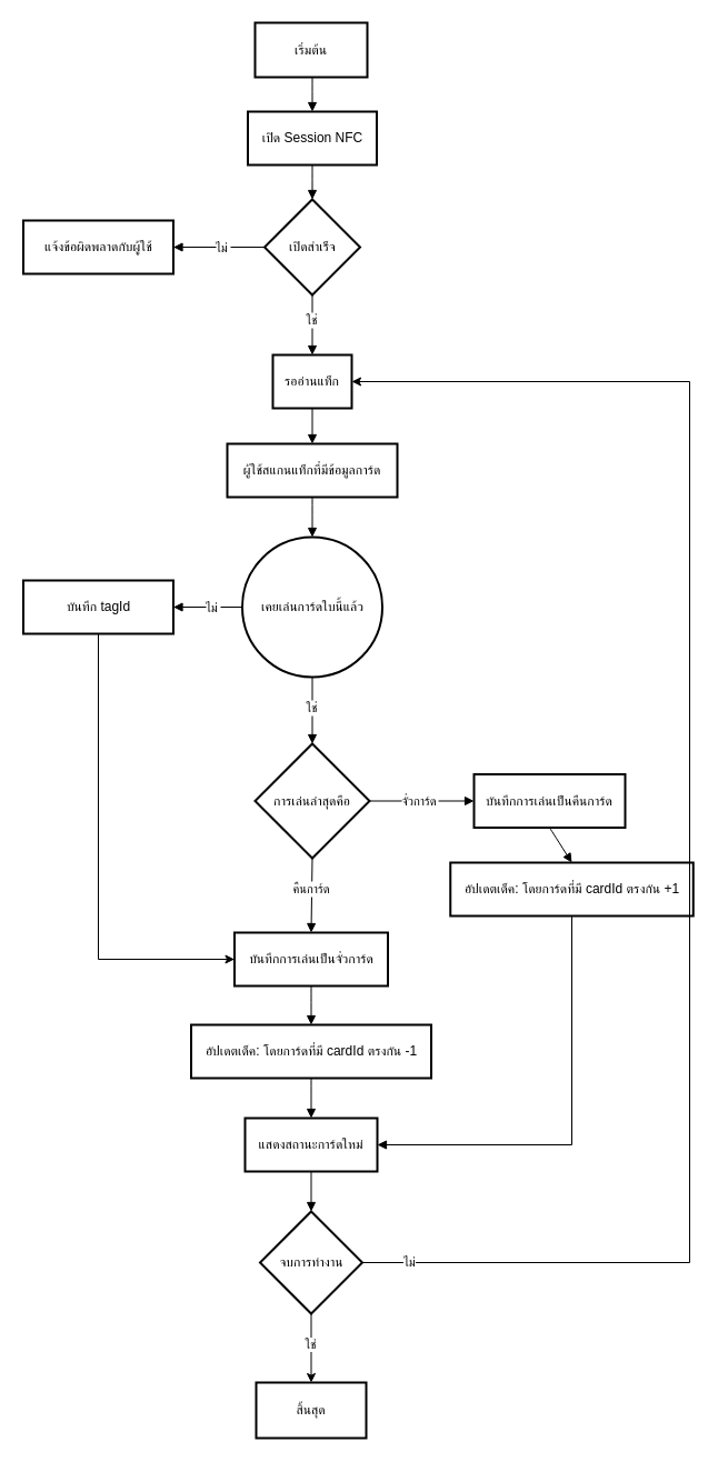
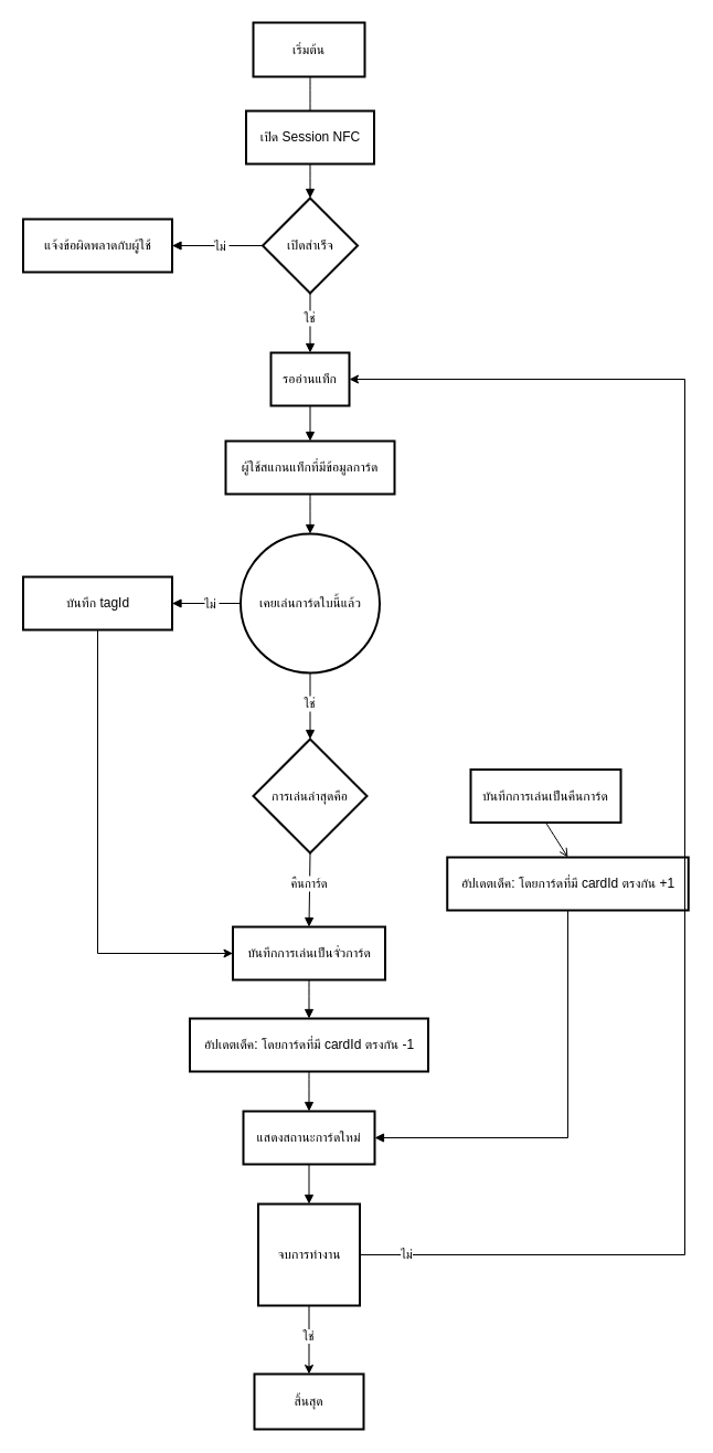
  <mxCell id="0" />
  <mxCell id="1" parent="0" />
  <mxCell id="2" value="เริ่มต้น" style="whiteSpace=wrap;strokeWidth=2;fillColor=none;" parent="1" vertex="1"><mxGeometry x="229" y="20" width="101" height="49" as="geometry" /></mxCell>
  <mxCell id="3" value="เปิด Session NFC" style="whiteSpace=wrap;strokeWidth=2;fillColor=none;" parent="1" vertex="1"><mxGeometry x="222.5" y="100" width="116" height="48" as="geometry" /></mxCell>
  <mxCell id="4" value="เปิดสำเร็จ" style="rhombus;strokeWidth=2;whiteSpace=wrap;fillColor=none;" parent="1" vertex="1"><mxGeometry x="237.5" y="179" width="86" height="86" as="geometry" /></mxCell>
  <mxCell id="5" value="รออ่านแท็ก" style="whiteSpace=wrap;strokeWidth=2;fillColor=none;" parent="1" vertex="1"><mxGeometry x="245" y="319" width="71" height="48" as="geometry" /></mxCell>
  <mxCell id="6" value="ผู้ใช้สแกนแท็กที่มีข้อมูลการ์ด" style="whiteSpace=wrap;strokeWidth=2;fillColor=none;" parent="1" vertex="1"><mxGeometry x="204" y="399" width="153" height="48" as="geometry" /></mxCell>
  <mxCell id="7" value="เคยเล่นการ์ดใบนี้แล้ว" style="ellipse;strokeWidth=2;whiteSpace=wrap;fillColor=none;" parent="1" vertex="1"><mxGeometry x="217.5" y="483" width="126" height="126" as="geometry" /></mxCell>
  <mxCell id="8" value="บันทึก tagId" style="whiteSpace=wrap;strokeWidth=2;fillColor=none;" parent="1" vertex="1"><mxGeometry x="20.5" y="522" width="135" height="48" as="geometry" /></mxCell>
  <mxCell id="9" value="แสดงสถานะการ์ดใหม่" style="whiteSpace=wrap;strokeWidth=2;fillColor=none;" parent="1" vertex="1"><mxGeometry x="220" y="1006" width="119" height="48" as="geometry" /></mxCell>
  <mxCell id="10" value="การเล่นล่าสุดคือ" style="rhombus;strokeWidth=2;whiteSpace=wrap;fillColor=none;" parent="1" vertex="1"><mxGeometry x="229" y="669" width="103" height="103" as="geometry" /></mxCell>
  <mxCell id="11" value="บันทึกการเล่นเป็นจั่วการ์ด" style="whiteSpace=wrap;strokeWidth=2;fillColor=none;" parent="1" vertex="1"><mxGeometry x="210.5" y="839" width="138" height="48" as="geometry" /></mxCell>
  <mxCell id="12" value="อัปเดตเด็ค: โดยการ์ดที่มี cardId ตรงกัน -1" style="whiteSpace=wrap;strokeWidth=2;fillColor=none;" parent="1" vertex="1"><mxGeometry x="171.5" y="922" width="216" height="48" as="geometry" /></mxCell>
  <mxCell id="13" value="บันทึกการเล่นเป็นคืนการ์ด" style="whiteSpace=wrap;strokeWidth=2;fillColor=none;" parent="1" vertex="1"><mxGeometry x="426" y="696.5" width="136" height="48" as="geometry" /></mxCell>
  <mxCell id="14" value="อัปเดตเด็ค: โดยการ์ดที่มี cardId ตรงกัน +1" style="whiteSpace=wrap;strokeWidth=2;fillColor=none;" parent="1" vertex="1"><mxGeometry x="404.75" y="776" width="218.5" height="48" as="geometry" /></mxCell>
  <mxCell id="15" value="สิ้นสุด" style="whiteSpace=wrap;strokeWidth=2;fillColor=none;" parent="1" vertex="1"><mxGeometry x="230" y="1244" width="99" height="50" as="geometry" /></mxCell>
- <mxCell id="16" value="" style="curved=1;startArrow=none;endArrow=block;exitX=0.51;exitY=1;entryX=0.5;entryY=0;rounded=0;" parent="1" source="2" target="3" edge="1"><mxGeometry relative="1" as="geometry"><Array as="points" /></mxGeometry></mxCell>
+ <mxCell id="16" value="" style="curved=1;startArrow=none;endArrow=none;exitX=0.51;exitY=1;entryX=0.5;entryY=0;rounded=0;" parent="1" source="2" target="3" edge="1"><mxGeometry relative="1" as="geometry"><Array as="points" /></mxGeometry></mxCell>
  <mxCell id="17" value="" style="curved=1;startArrow=none;endArrow=block;exitX=0.5;exitY=1.01;entryX=0.5;entryY=0;rounded=0;" parent="1" source="3" target="4" edge="1"><mxGeometry relative="1" as="geometry"><Array as="points" /></mxGeometry></mxCell>
  <mxCell id="18" value="ไม่" style="startArrow=none;endArrow=block;entryX=1;entryY=0.5;rounded=0;exitX=0;exitY=0.5;exitDx=0;exitDy=0;entryDx=0;entryDy=0;" parent="1" source="4" target="34" edge="1"><mxGeometry x="-0.063" relative="1" as="geometry"><mxPoint x="629.5" y="216" as="sourcePoint" /><mxPoint x="156" y="499" as="targetPoint" /><mxPoint as="offset" /></mxGeometry></mxCell>
  <mxCell id="19" value="ใช่" style="startArrow=none;endArrow=block;exitX=0.5;exitY=1;entryX=0.5;entryY=0.01;rounded=0;exitDx=0;exitDy=0;" parent="1" source="4" target="5" edge="1"><mxGeometry x="-0.175" relative="1" as="geometry"><mxPoint as="offset" /></mxGeometry></mxCell>
  <mxCell id="20" value="" style="startArrow=none;endArrow=block;exitX=0.5;exitY=1;entryX=0.5;entryY=0;rounded=0;exitDx=0;exitDy=0;" parent="1" source="5" target="6" edge="1"><mxGeometry relative="1" as="geometry" /></mxCell>
  <mxCell id="21" value="" style="curved=1;startArrow=none;endArrow=block;exitX=0.5;exitY=0.99;entryX=0.5;entryY=0;rounded=0;" parent="1" source="6" target="7" edge="1"><mxGeometry relative="1" as="geometry"><Array as="points" /></mxGeometry></mxCell>
  <mxCell id="22" value="ไม่" style="startArrow=none;endArrow=block;exitX=0;exitY=0.5;entryX=1;entryY=0.5;rounded=0;exitDx=0;exitDy=0;entryDx=0;entryDy=0;" parent="1" source="7" target="8" edge="1"><mxGeometry x="-0.113" relative="1" as="geometry"><mxPoint as="offset" /></mxGeometry></mxCell>
  <mxCell id="23" value="ใช่" style="startArrow=none;endArrow=block;exitX=0.5;exitY=1;entryX=0.5;entryY=0;rounded=0;exitDx=0;exitDy=0;" parent="1" source="7" target="10" edge="1"><mxGeometry x="-0.1" relative="1" as="geometry"><mxPoint as="offset" /></mxGeometry></mxCell>
  <mxCell id="24" value="คืนการ์ด" style="startArrow=none;endArrow=block;exitX=0.5;exitY=1;entryX=0.5;entryY=0;rounded=0;exitDx=0;exitDy=0;" parent="1" source="10" target="11" edge="1"><mxGeometry x="-0.182" relative="1" as="geometry"><mxPoint as="offset" /></mxGeometry></mxCell>
  <mxCell id="25" value="" style="curved=1;startArrow=none;endArrow=block;exitX=0.5;exitY=1;entryX=0.5;entryY=-0.01;rounded=0;" parent="1" source="11" target="12" edge="1"><mxGeometry relative="1" as="geometry"><Array as="points" /></mxGeometry></mxCell>
  <mxCell id="26" value="" style="curved=1;startArrow=none;endArrow=block;exitX=0.5;exitY=0.99;entryX=0.5;entryY=0.01;rounded=0;" parent="1" source="12" target="9" edge="1"><mxGeometry relative="1" as="geometry"><Array as="points" /></mxGeometry></mxCell>
- <mxCell id="27" value="จั่วการ์ด" style="startArrow=none;endArrow=block;exitX=1;exitY=0.5;entryX=0;entryY=0.5;rounded=0;exitDx=0;exitDy=0;entryDx=0;entryDy=0;" parent="1" source="10" target="13" edge="1"><mxGeometry x="-0.043" relative="1" as="geometry"><mxPoint as="offset" /></mxGeometry></mxCell>
- <mxCell id="28" value="" style="curved=1;startArrow=none;endArrow=block;exitX=0.5;exitY=1.01;entryX=0.5;entryY=-0.01;rounded=0;" parent="1" source="13" target="14" edge="1"><mxGeometry relative="1" as="geometry"><Array as="points" /></mxGeometry></mxCell>
+ <mxCell id="28" value="" style="curved=1;startArrow=none;endArrow=open;exitX=0.5;exitY=1.01;entryX=0.5;entryY=-0.01;rounded=0;" parent="1" source="13" target="14" edge="1"><mxGeometry relative="1" as="geometry"><Array as="points" /></mxGeometry></mxCell>
  <mxCell id="29" value="" style="startArrow=none;endArrow=block;exitX=0.5;exitY=0.99;entryX=1;entryY=0.5;rounded=0;edgeStyle=orthogonalEdgeStyle;entryDx=0;entryDy=0;" parent="1" source="14" target="9" edge="1"><mxGeometry relative="1" as="geometry" /></mxCell>
  <mxCell id="30" value="" style="startArrow=none;endArrow=block;exitX=0.5;exitY=1.02;entryX=0.5;entryY=0;rounded=0;entryDx=0;entryDy=0;" parent="1" source="9" target="33" edge="1"><mxGeometry relative="1" as="geometry"><mxPoint x="286" y="1169" as="targetPoint" /></mxGeometry></mxCell>
  <mxCell id="31" style="rounded=0;orthogonalLoop=1;jettySize=auto;html=1;entryX=0.5;entryY=0;entryDx=0;entryDy=0;exitX=0.5;exitY=1;exitDx=0;exitDy=0;" parent="1" source="33" target="15" edge="1"><mxGeometry relative="1" as="geometry" /></mxCell>
  <mxCell id="32" value="ใช่" style="edgeLabel;html=1;align=center;verticalAlign=middle;resizable=0;points=[];" parent="31" vertex="1" connectable="0"><mxGeometry x="-0.141" y="-1" relative="1" as="geometry"><mxPoint as="offset" /></mxGeometry></mxCell>
- <mxCell id="33" value="จบการทำงาน" style="rhombus;strokeWidth=2;whiteSpace=wrap;fillColor=none;" parent="1" vertex="1"><mxGeometry x="233.5" y="1090" width="92" height="92" as="geometry" /></mxCell>
+ <mxCell id="33" value="จบการทำงาน" style="strokeWidth=2;whiteSpace=wrap;fillColor=none;rounded=0;" parent="1" vertex="1"><mxGeometry x="233.5" y="1090" width="92" height="92" as="geometry" /></mxCell>
  <mxCell id="34" value="แจ้งข้อผิดพลาดกับผู้ใช้" style="whiteSpace=wrap;strokeWidth=2;fillColor=none;" parent="1" vertex="1"><mxGeometry x="20.5" y="198" width="135" height="48" as="geometry" /></mxCell>
  <mxCell id="35" value="" style="endArrow=classic;html=1;rounded=0;exitX=1;exitY=0.5;exitDx=0;exitDy=0;entryX=1;entryY=0.5;entryDx=0;entryDy=0;edgeStyle=orthogonalEdgeStyle;" parent="1" source="33" target="5" edge="1"><mxGeometry width="50" height="50" relative="1" as="geometry"><mxPoint x="341" y="843" as="sourcePoint" /><mxPoint x="391" y="793" as="targetPoint" /><Array as="points"><mxPoint x="620" y="1136" /><mxPoint x="620" y="343" /></Array></mxGeometry></mxCell>
  <mxCell id="36" value="ไม่" style="edgeLabel;html=1;align=center;verticalAlign=middle;resizable=0;points=[];" parent="35" vertex="1" connectable="0"><mxGeometry x="-0.924" y="1" relative="1" as="geometry"><mxPoint x="-11" as="offset" /></mxGeometry></mxCell>
  <mxCell id="37" value="" style="endArrow=classic;html=1;rounded=0;exitX=0.5;exitY=1;exitDx=0;exitDy=0;entryX=0;entryY=0.5;entryDx=0;entryDy=0;edgeStyle=orthogonalEdgeStyle;" parent="1" source="8" target="11" edge="1"><mxGeometry width="50" height="50" relative="1" as="geometry"><mxPoint x="273" y="795" as="sourcePoint" /><mxPoint x="323" y="745" as="targetPoint" /></mxGeometry></mxCell>
